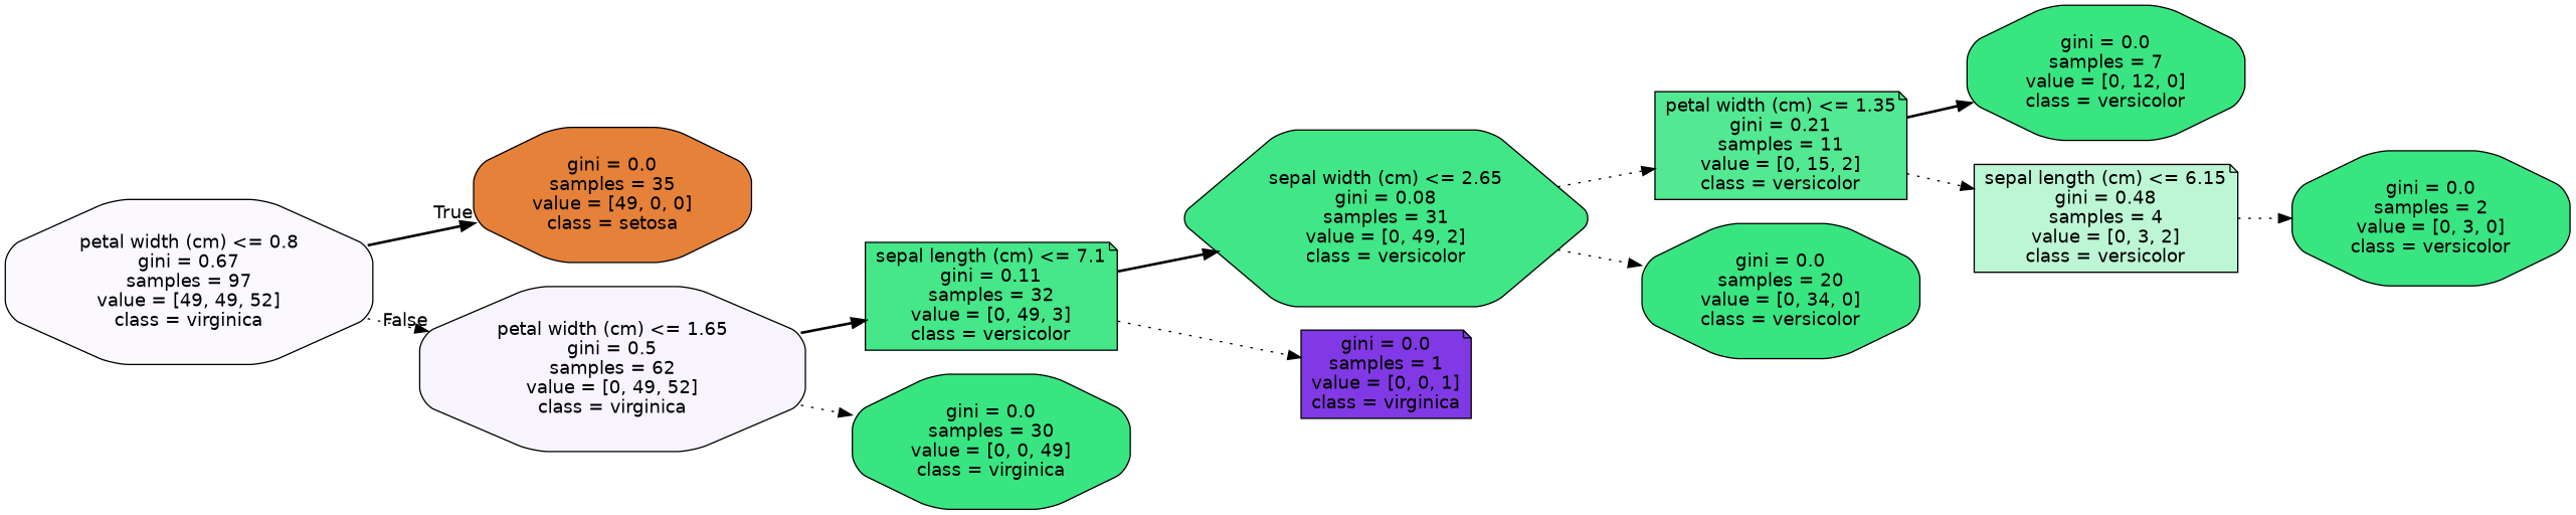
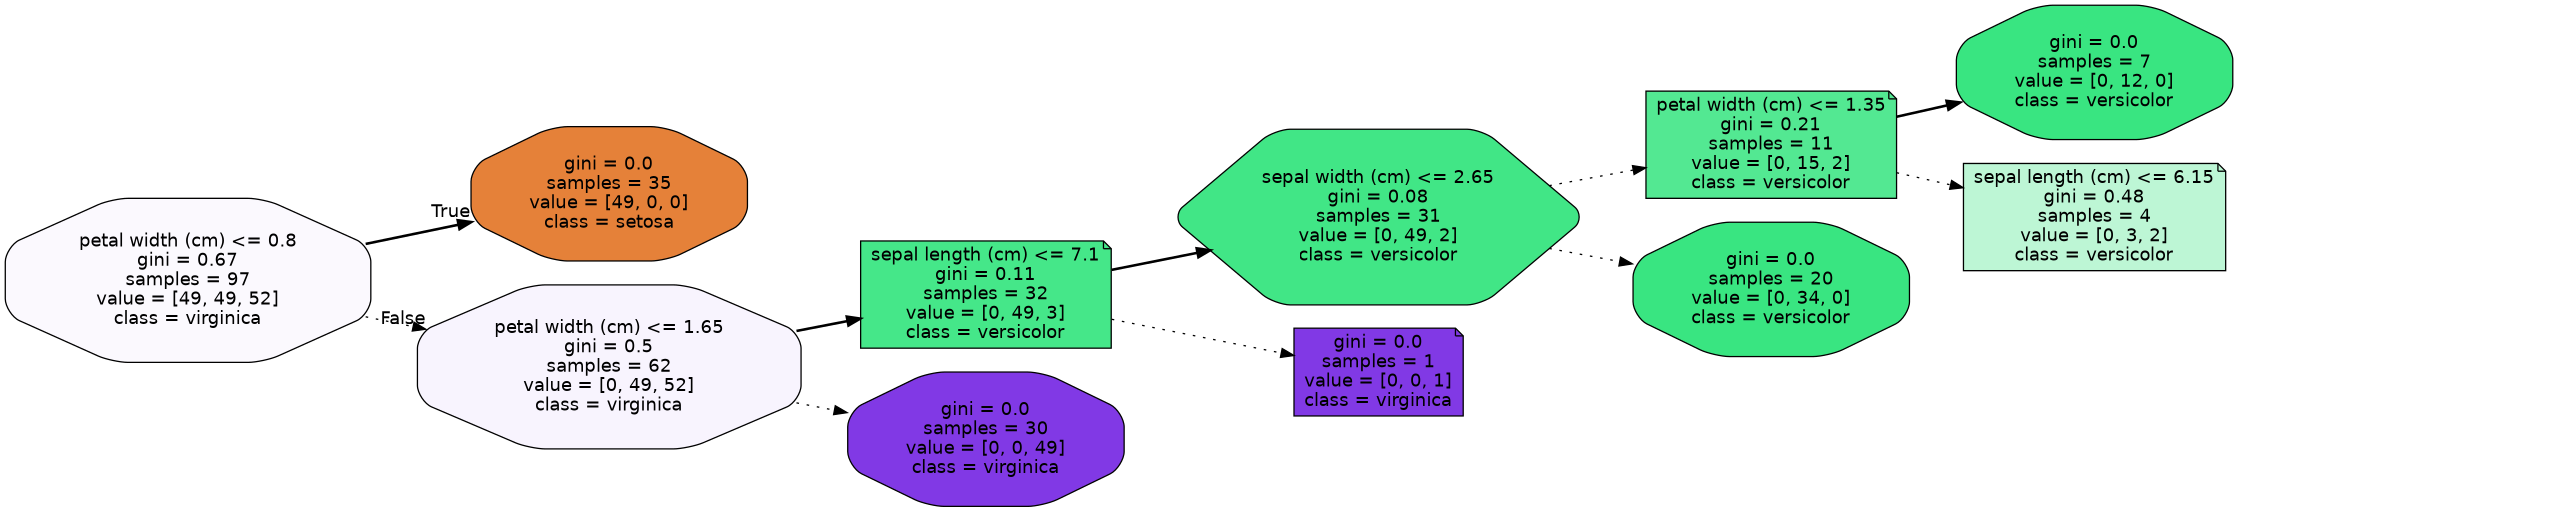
  digraph {
    rankdir=LR
    node [color=black fillcolor="#39e581" fontname=helvetica shape=octagon style="filled, rounded"]
    edge [fontname=helvetica style=dotted]
    n1 [fillcolor="#fbf9fe" label="petal width (cm) <= 0.8\ngini = 0.67\nsamples = 97\nvalue = [49, 49, 52]\nclass = virginica"]
    n2 [fillcolor="#e58139" label="gini = 0.0\nsamples = 35\nvalue = [49, 0, 0]\nclass = setosa"]
    n3 [fillcolor="#f8f4fe" label="petal width (cm) <= 1.65\ngini = 0.5\nsamples = 62\nvalue = [0, 49, 52]\nclass = virginica"]
    n4 [fillcolor="#45e789" label="sepal length (cm) <= 7.1\ngini = 0.11\nsamples = 32\nvalue = [0, 49, 3]\nclass = versicolor" shape=note]
-   n5 [label="gini = 0.0\nsamples = 30\nvalue = [0, 0, 49]\nclass = virginica"]
+   n5 [fillcolor="#8139e5" label="gini = 0.0\nsamples = 30\nvalue = [0, 0, 49]\nclass = virginica"]
    n6 [fillcolor="#41e686" label="sepal width (cm) <= 2.65\ngini = 0.08\nsamples = 31\nvalue = [0, 49, 2]\nclass = versicolor" shape=hexagon]
    n7 [fillcolor="#8139e5" label="gini = 0.0\nsamples = 1\nvalue = [0, 0, 1]\nclass = virginica" shape=note]
    n8 [fillcolor="#53e892" label="petal width (cm) <= 1.35\ngini = 0.21\nsamples = 11\nvalue = [0, 15, 2]\nclass = versicolor" shape=note]
    n9 [label="gini = 0.0\nsamples = 20\nvalue = [0, 34, 0]\nclass = versicolor"]
    n10 [label="gini = 0.0\nsamples = 7\nvalue = [0, 12, 0]\nclass = versicolor"]
    n11 [fillcolor="#bdf6d5" label="sepal length (cm) <= 6.15\ngini = 0.48\nsamples = 4\nvalue = [0, 3, 2]\nclass = versicolor" shape=note]
-   n12 [label="gini = 0.0\nsamples = 2\nvalue = [0, 3, 0]\nclass = versicolor"]
    n1 -> n2 [headlabel=True labelangle=45 labeldistance=2.5 style=bold]
    n1 -> n3 [headlabel=False labelangle=-45 labeldistance=2.5]
    n3 -> n4 [style=bold]
    n3 -> n5
    n4 -> n6 [style=bold]
    n4 -> n7
    n6 -> n8
    n6 -> n9
    n8 -> n10 [style=bold]
    n8 -> n11
-   n11 -> n12
  }
